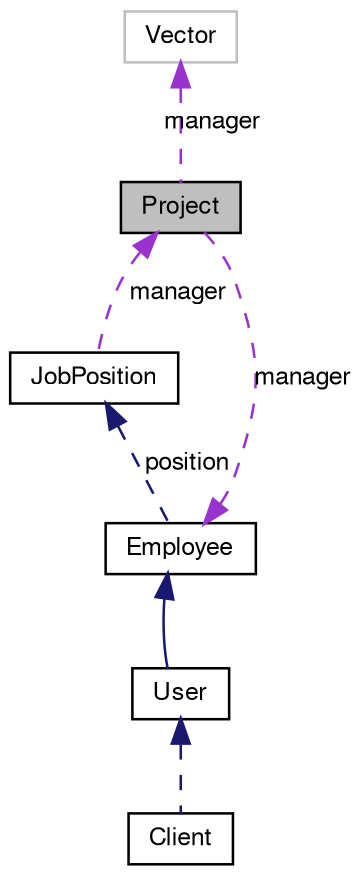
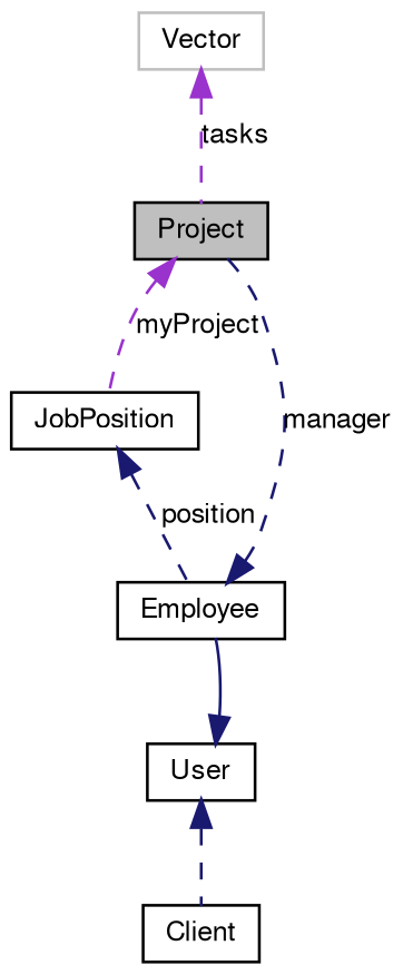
  digraph {
    node [color=black fontname=FreeSans fontsize=10 shape=record]
    edge [color=darkorchid3 dir=back fontname=FreeSans fontsize=10 labelfontname=FreeSans labelfontsize=10 style=dashed]
    n1 [fillcolor=grey75 fontcolor=black height=0.2 label=Project style=filled width=0.4]
    n2 [height=0.2 label=JobPosition width=0.4]
    n3 [height=0.2 label=Employee width=0.4]
    n4 [height=0.2 label=User width=0.4]
    n5 [height=0.2 label=Client width=0.4]
    n6 [color=grey75 height=0.2 label=Vector width=0.4]
-   n1 -> n2 [label=manager]
+   n1 -> n2 [label=myProject]
    n2 -> n3 [color=midnightblue label=position]
-   n3 -> n1 [label=manager]
-   n3 -> n4 [color=midnightblue style=solid]
+   n3 -> n1 [color=midnightblue label=manager]
+   n4 -> n3 [color=midnightblue style=solid]
    n4 -> n5 [color=midnightblue]
-   n6 -> n1 [label=manager]
+   n6 -> n1 [label=tasks]
  }
